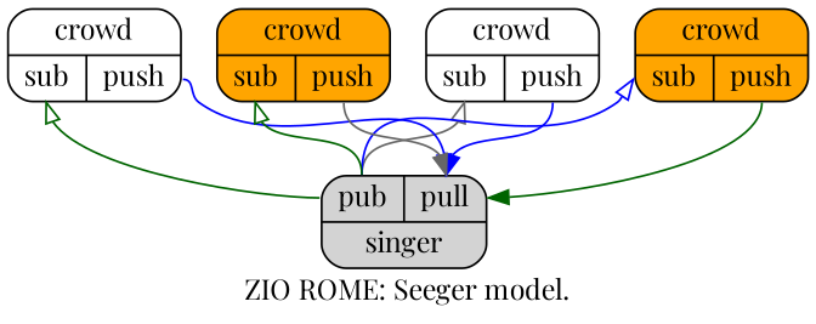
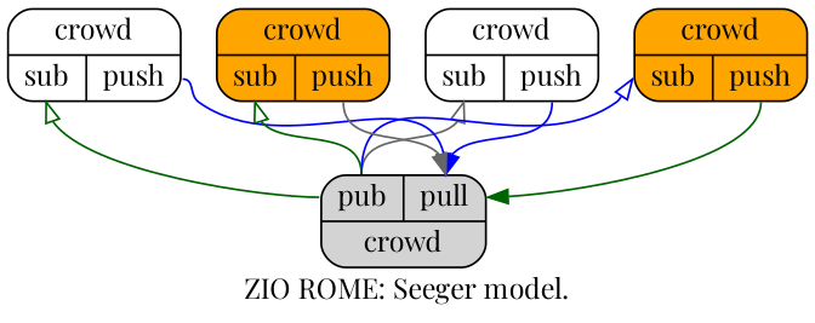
  digraph {
    label="ZIO ROME: Seeger model."
    rankdir=TB
    fontname="Playfair Display"
    node [shape=Mrecord style=filled fillcolor=white fontname="Playfair Display"]
    edge [arrowtail=o dir=normal headport=l tailport=p color=blue fontname="Playfair Display"]
    n1 [label="{crowd|{<s>sub|<p>push}}"]
    n2 [label="{crowd|{<s>sub|<p>push}}" fillcolor=orange]
    n3 [label="{crowd|{<s>sub|<p>push}}"]
    n4 [label="{crowd|{<s>sub|<p>push}}" fillcolor=orange]
-   n5 [label="{{<b>pub|<l>pull}|singer}" fillcolor=lightgrey]
+   n5 [label="{{<b>pub|<l>pull}|crowd}" fillcolor=lightgrey]
    subgraph sub_1 {
      rank=same
      n1
      n2
      n3
      n4
    }
    n1 -> n5
    n1 -> n5 [dir=back headport=b tailport=s color=gray40]
    n2 -> n5 [color=darkgreen]
    n2 -> n5 [dir=back headport=b tailport=s]
    n3 -> n5
    n3 -> n5 [dir=back headport=b tailport=s color=darkgreen]
    n4 -> n5 [color=gray40]
    n4 -> n5 [dir=back headport=b tailport=s color=darkgreen]
  }
